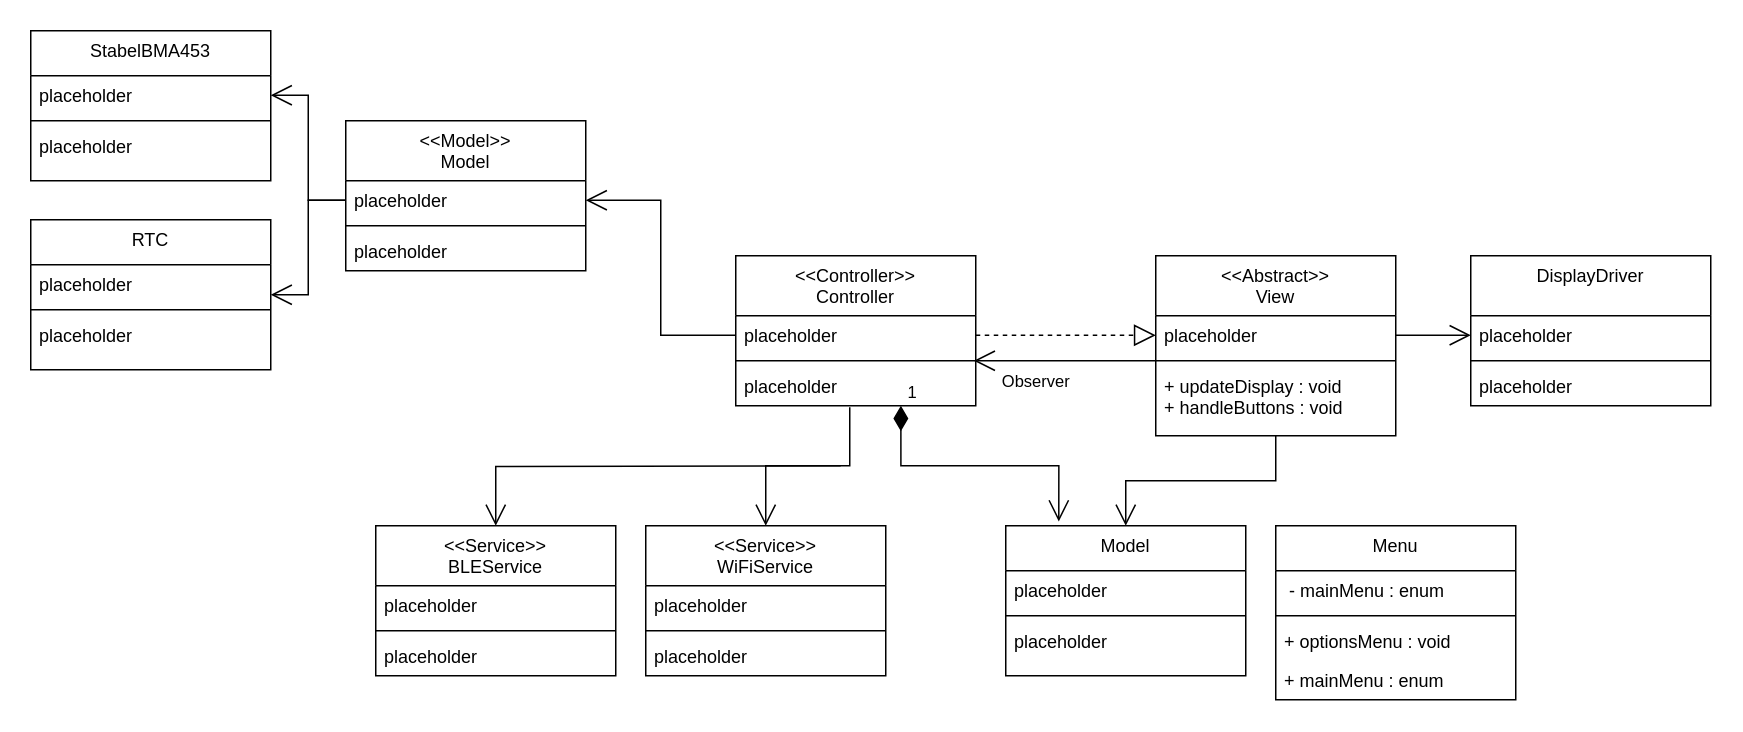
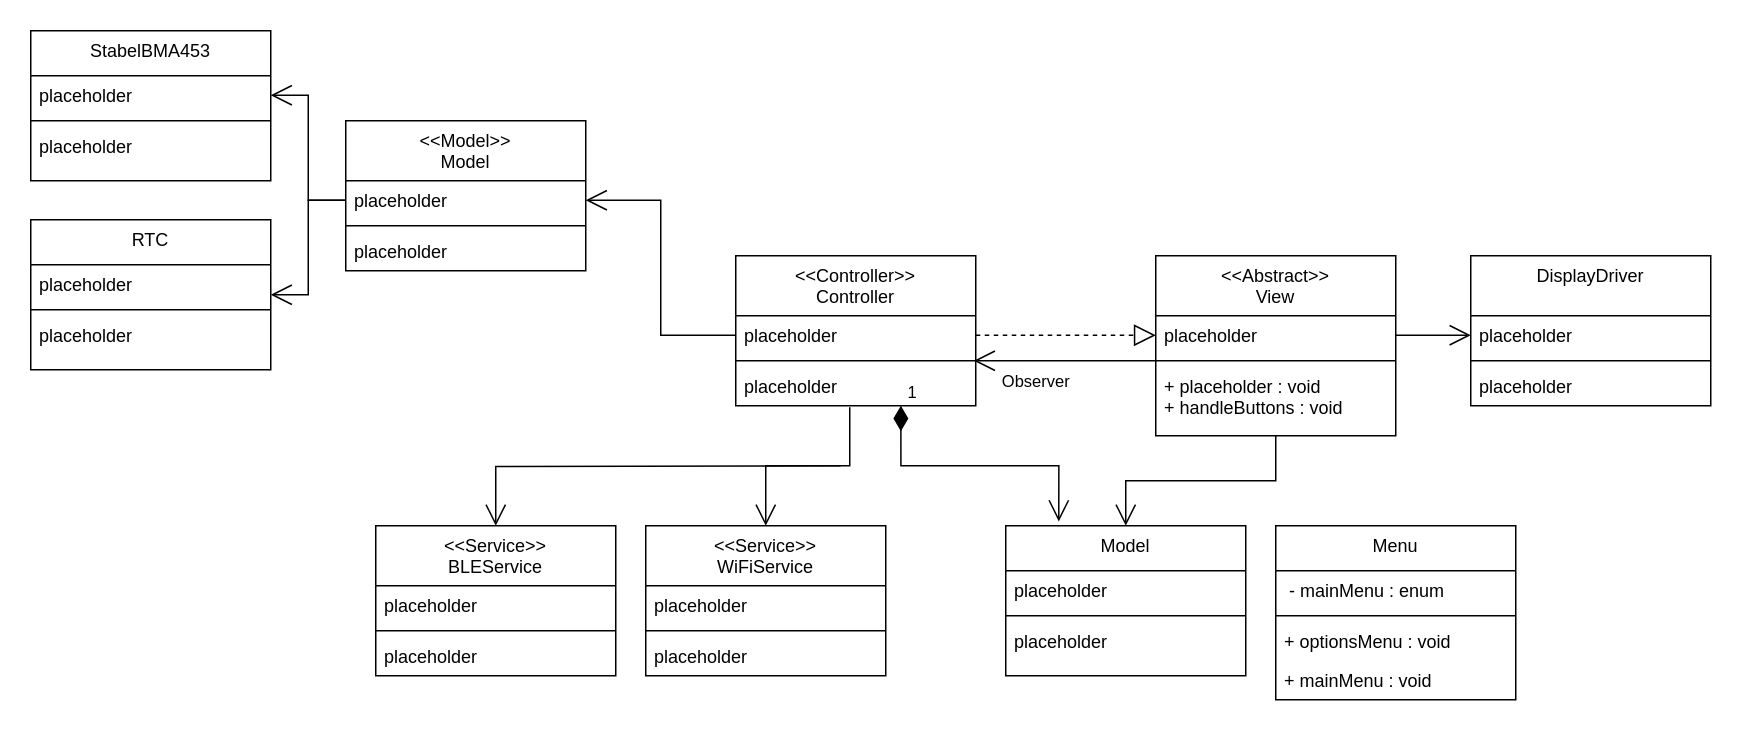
  <mxCell id="0" />
  <mxCell id="1" parent="0" />
  <mxCell id="2" value="&lt;&lt;Controller&gt;&gt;&#10;Controller" style="swimlane;fontStyle=0;align=center;verticalAlign=top;childLayout=stackLayout;horizontal=1;startSize=40;horizontalStack=0;resizeParent=1;resizeLast=0;collapsible=1;marginBottom=0;rounded=0;shadow=0;strokeWidth=1;" parent="1" vertex="1"><mxGeometry x="490" y="170" width="160" height="100" as="geometry"><mxRectangle x="470" y="230" width="160" height="26" as="alternateBounds" /></mxGeometry></mxCell>
  <mxCell id="3" value="placeholder" style="text;align=left;verticalAlign=top;spacingLeft=4;spacingRight=4;overflow=hidden;rotatable=0;points=[[0,0.5],[1,0.5]];portConstraint=eastwest;rounded=0;shadow=0;html=0;" parent="2" vertex="1"><mxGeometry y="40" width="160" height="26" as="geometry" /></mxCell>
  <mxCell id="4" value="" style="line;html=1;strokeWidth=1;align=left;verticalAlign=middle;spacingTop=-1;spacingLeft=3;spacingRight=3;rotatable=0;labelPosition=right;points=[];portConstraint=eastwest;" parent="2" vertex="1"><mxGeometry y="66" width="160" height="8" as="geometry" /></mxCell>
  <mxCell id="5" value="placeholder" style="text;align=left;verticalAlign=top;spacingLeft=4;spacingRight=4;overflow=hidden;rotatable=0;points=[[0,0.5],[1,0.5]];portConstraint=eastwest;" parent="2" vertex="1"><mxGeometry y="74" width="160" height="26" as="geometry" /></mxCell>
  <mxCell id="6" value="&lt;&lt;Abstract&gt;&gt;&#10;View" style="swimlane;fontStyle=0;align=center;verticalAlign=top;childLayout=stackLayout;horizontal=1;startSize=40;horizontalStack=0;resizeParent=1;resizeLast=0;collapsible=1;marginBottom=0;rounded=0;shadow=0;strokeWidth=1;" parent="1" vertex="1"><mxGeometry x="770" y="170" width="160" height="120" as="geometry"><mxRectangle x="750" y="230" width="160" height="26" as="alternateBounds" /></mxGeometry></mxCell>
  <mxCell id="7" value="placeholder" style="text;align=left;verticalAlign=top;spacingLeft=4;spacingRight=4;overflow=hidden;rotatable=0;points=[[0,0.5],[1,0.5]];portConstraint=eastwest;rounded=0;shadow=0;html=0;" parent="6" vertex="1"><mxGeometry y="40" width="160" height="26" as="geometry" /></mxCell>
  <mxCell id="8" value="" style="line;html=1;strokeWidth=1;align=left;verticalAlign=middle;spacingTop=-1;spacingLeft=3;spacingRight=3;rotatable=0;labelPosition=right;points=[];portConstraint=eastwest;" parent="6" vertex="1"><mxGeometry y="66" width="160" height="8" as="geometry" /></mxCell>
- <mxCell id="9" value="+ updateDisplay : void&#10;+ handleButtons : void" style="text;align=left;verticalAlign=top;spacingLeft=4;spacingRight=4;overflow=hidden;rotatable=0;points=[[0,0.5],[1,0.5]];portConstraint=eastwest;" parent="6" vertex="1"><mxGeometry y="74" width="160" height="46" as="geometry" /></mxCell>
+ <mxCell id="9" value="+ placeholder : void&#10;+ handleButtons : void" style="text;align=left;verticalAlign=top;spacingLeft=4;spacingRight=4;overflow=hidden;rotatable=0;points=[[0,0.5],[1,0.5]];portConstraint=eastwest;" parent="6" vertex="1"><mxGeometry y="74" width="160" height="46" as="geometry" /></mxCell>
  <mxCell id="10" value="Menu" style="swimlane;fontStyle=0;align=center;verticalAlign=top;childLayout=stackLayout;horizontal=1;startSize=30;horizontalStack=0;resizeParent=1;resizeLast=0;collapsible=1;marginBottom=0;rounded=0;shadow=0;strokeWidth=1;" parent="1" vertex="1"><mxGeometry x="850" y="350" width="160" height="116" as="geometry"><mxRectangle x="230" y="140" width="160" height="26" as="alternateBounds" /></mxGeometry></mxCell>
  <mxCell id="11" value=" - mainMenu : enum" style="text;align=left;verticalAlign=top;spacingLeft=4;spacingRight=4;overflow=hidden;rotatable=0;points=[[0,0.5],[1,0.5]];portConstraint=eastwest;rounded=0;shadow=0;html=0;" parent="10" vertex="1"><mxGeometry y="30" width="160" height="26" as="geometry" /></mxCell>
  <mxCell id="12" value="" style="line;html=1;strokeWidth=1;align=left;verticalAlign=middle;spacingTop=-1;spacingLeft=3;spacingRight=3;rotatable=0;labelPosition=right;points=[];portConstraint=eastwest;" parent="10" vertex="1"><mxGeometry y="56" width="160" height="8" as="geometry" /></mxCell>
  <mxCell id="13" value="+ optionsMenu : void&#10;" style="text;align=left;verticalAlign=top;spacingLeft=4;spacingRight=4;overflow=hidden;rotatable=0;points=[[0,0.5],[1,0.5]];portConstraint=eastwest;" parent="10" vertex="1"><mxGeometry y="64" width="160" height="26" as="geometry" /></mxCell>
- <mxCell id="14" value="+ mainMenu : enum&#10;" style="text;align=left;verticalAlign=top;spacingLeft=4;spacingRight=4;overflow=hidden;rotatable=0;points=[[0,0.5],[1,0.5]];portConstraint=eastwest;" vertex="1" parent="10"><mxGeometry y="90" width="160" height="26" as="geometry" /></mxCell>
+ <mxCell id="14" value="+ mainMenu : void&#10;" style="text;align=left;verticalAlign=top;spacingLeft=4;spacingRight=4;overflow=hidden;rotatable=0;points=[[0,0.5],[1,0.5]];portConstraint=eastwest;" vertex="1" parent="10"><mxGeometry y="90" width="160" height="26" as="geometry" /></mxCell>
  <mxCell id="15" value="DisplayDriver" style="swimlane;fontStyle=0;align=center;verticalAlign=top;childLayout=stackLayout;horizontal=1;startSize=40;horizontalStack=0;resizeParent=1;resizeLast=0;collapsible=1;marginBottom=0;rounded=0;shadow=0;strokeWidth=1;" parent="1" vertex="1"><mxGeometry x="980" y="170" width="160" height="100" as="geometry"><mxRectangle x="230" y="140" width="160" height="26" as="alternateBounds" /></mxGeometry></mxCell>
  <mxCell id="16" value="placeholder" style="text;align=left;verticalAlign=top;spacingLeft=4;spacingRight=4;overflow=hidden;rotatable=0;points=[[0,0.5],[1,0.5]];portConstraint=eastwest;rounded=0;shadow=0;html=0;" parent="15" vertex="1"><mxGeometry y="40" width="160" height="26" as="geometry" /></mxCell>
  <mxCell id="17" value="" style="line;html=1;strokeWidth=1;align=left;verticalAlign=middle;spacingTop=-1;spacingLeft=3;spacingRight=3;rotatable=0;labelPosition=right;points=[];portConstraint=eastwest;" parent="15" vertex="1"><mxGeometry y="66" width="160" height="8" as="geometry" /></mxCell>
  <mxCell id="18" value="placeholder" style="text;align=left;verticalAlign=top;spacingLeft=4;spacingRight=4;overflow=hidden;rotatable=0;points=[[0,0.5],[1,0.5]];portConstraint=eastwest;" parent="15" vertex="1"><mxGeometry y="74" width="160" height="26" as="geometry" /></mxCell>
  <mxCell id="19" value="Model" style="swimlane;fontStyle=0;align=center;verticalAlign=top;childLayout=stackLayout;horizontal=1;startSize=30;horizontalStack=0;resizeParent=1;resizeLast=0;collapsible=1;marginBottom=0;rounded=0;shadow=0;strokeWidth=1;" parent="1" vertex="1"><mxGeometry x="670" y="350" width="160" height="100" as="geometry"><mxRectangle x="230" y="140" width="160" height="26" as="alternateBounds" /></mxGeometry></mxCell>
  <mxCell id="20" value="placeholder" style="text;align=left;verticalAlign=top;spacingLeft=4;spacingRight=4;overflow=hidden;rotatable=0;points=[[0,0.5],[1,0.5]];portConstraint=eastwest;rounded=0;shadow=0;html=0;" parent="19" vertex="1"><mxGeometry y="30" width="160" height="26" as="geometry" /></mxCell>
  <mxCell id="21" value="" style="line;html=1;strokeWidth=1;align=left;verticalAlign=middle;spacingTop=-1;spacingLeft=3;spacingRight=3;rotatable=0;labelPosition=right;points=[];portConstraint=eastwest;" parent="19" vertex="1"><mxGeometry y="56" width="160" height="8" as="geometry" /></mxCell>
  <mxCell id="22" value="placeholder" style="text;align=left;verticalAlign=top;spacingLeft=4;spacingRight=4;overflow=hidden;rotatable=0;points=[[0,0.5],[1,0.5]];portConstraint=eastwest;" parent="19" vertex="1"><mxGeometry y="64" width="160" height="26" as="geometry" /></mxCell>
  <mxCell id="23" value="" style="endArrow=block;dashed=1;endFill=0;endSize=12;html=1;rounded=0;exitX=1;exitY=0.5;exitDx=0;exitDy=0;entryX=0;entryY=0.5;entryDx=0;entryDy=0;" parent="1" source="3" target="7" edge="1"><mxGeometry width="160" relative="1" as="geometry"><mxPoint x="640" y="360" as="sourcePoint" /><mxPoint x="800" y="360" as="targetPoint" /></mxGeometry></mxCell>
  <mxCell id="24" value="&lt;&lt;Service&gt;&gt;&#10;BLEService" style="swimlane;fontStyle=0;align=center;verticalAlign=top;childLayout=stackLayout;horizontal=1;startSize=40;horizontalStack=0;resizeParent=1;resizeLast=0;collapsible=1;marginBottom=0;rounded=0;shadow=0;strokeWidth=1;" parent="1" vertex="1"><mxGeometry x="250" y="350" width="160" height="100" as="geometry"><mxRectangle x="230" y="140" width="160" height="26" as="alternateBounds" /></mxGeometry></mxCell>
  <mxCell id="25" value="placeholder" style="text;align=left;verticalAlign=top;spacingLeft=4;spacingRight=4;overflow=hidden;rotatable=0;points=[[0,0.5],[1,0.5]];portConstraint=eastwest;rounded=0;shadow=0;html=0;" parent="24" vertex="1"><mxGeometry y="40" width="160" height="26" as="geometry" /></mxCell>
  <mxCell id="26" value="" style="line;html=1;strokeWidth=1;align=left;verticalAlign=middle;spacingTop=-1;spacingLeft=3;spacingRight=3;rotatable=0;labelPosition=right;points=[];portConstraint=eastwest;" parent="24" vertex="1"><mxGeometry y="66" width="160" height="8" as="geometry" /></mxCell>
  <mxCell id="27" value="placeholder" style="text;align=left;verticalAlign=top;spacingLeft=4;spacingRight=4;overflow=hidden;rotatable=0;points=[[0,0.5],[1,0.5]];portConstraint=eastwest;" parent="24" vertex="1"><mxGeometry y="74" width="160" height="26" as="geometry" /></mxCell>
  <mxCell id="28" value="&lt;&lt;Service&gt;&gt;&#10;WiFiService" style="swimlane;fontStyle=0;align=center;verticalAlign=top;childLayout=stackLayout;horizontal=1;startSize=40;horizontalStack=0;resizeParent=1;resizeLast=0;collapsible=1;marginBottom=0;rounded=0;shadow=0;strokeWidth=1;" parent="1" vertex="1"><mxGeometry x="430" y="350" width="160" height="100" as="geometry"><mxRectangle x="230" y="140" width="160" height="26" as="alternateBounds" /></mxGeometry></mxCell>
  <mxCell id="29" value="placeholder" style="text;align=left;verticalAlign=top;spacingLeft=4;spacingRight=4;overflow=hidden;rotatable=0;points=[[0,0.5],[1,0.5]];portConstraint=eastwest;rounded=0;shadow=0;html=0;" parent="28" vertex="1"><mxGeometry y="40" width="160" height="26" as="geometry" /></mxCell>
  <mxCell id="30" value="" style="line;html=1;strokeWidth=1;align=left;verticalAlign=middle;spacingTop=-1;spacingLeft=3;spacingRight=3;rotatable=0;labelPosition=right;points=[];portConstraint=eastwest;" parent="28" vertex="1"><mxGeometry y="66" width="160" height="8" as="geometry" /></mxCell>
  <mxCell id="31" value="placeholder" style="text;align=left;verticalAlign=top;spacingLeft=4;spacingRight=4;overflow=hidden;rotatable=0;points=[[0,0.5],[1,0.5]];portConstraint=eastwest;" parent="28" vertex="1"><mxGeometry y="74" width="160" height="26" as="geometry" /></mxCell>
  <mxCell id="32" value="" style="endArrow=open;endFill=1;endSize=12;html=1;rounded=0;strokeColor=default;edgeStyle=orthogonalEdgeStyle;exitX=0.475;exitY=1.038;exitDx=0;exitDy=0;exitPerimeter=0;entryX=0.5;entryY=0;entryDx=0;entryDy=0;" parent="1" source="5" target="28" edge="1"><mxGeometry width="160" relative="1" as="geometry"><mxPoint x="610" y="380" as="sourcePoint" /><mxPoint x="770" y="380" as="targetPoint" /></mxGeometry></mxCell>
  <mxCell id="33" value="" style="endArrow=open;endFill=1;endSize=12;html=1;rounded=0;strokeColor=default;edgeStyle=orthogonalEdgeStyle;entryX=0.5;entryY=0;entryDx=0;entryDy=0;" parent="1" target="24" edge="1"><mxGeometry width="160" relative="1" as="geometry"><mxPoint x="560" y="310" as="sourcePoint" /><mxPoint x="520" y="360" as="targetPoint" /></mxGeometry></mxCell>
  <mxCell id="34" value="" style="endArrow=open;endFill=1;endSize=12;html=1;rounded=0;strokeColor=default;edgeStyle=orthogonalEdgeStyle;entryX=0;entryY=0.5;entryDx=0;entryDy=0;exitX=1;exitY=0.5;exitDx=0;exitDy=0;" parent="1" source="7" target="16" edge="1"><mxGeometry width="160" relative="1" as="geometry"><mxPoint x="1090" y="300" as="sourcePoint" /><mxPoint x="670" y="410" as="targetPoint" /></mxGeometry></mxCell>
  <mxCell id="35" value="&lt;&lt;Model&gt;&gt;&#10;Model&#10;" style="swimlane;fontStyle=0;align=center;verticalAlign=top;childLayout=stackLayout;horizontal=1;startSize=40;horizontalStack=0;resizeParent=1;resizeLast=0;collapsible=1;marginBottom=0;rounded=0;shadow=0;strokeWidth=1;" parent="1" vertex="1"><mxGeometry x="230" y="80" width="160" height="100" as="geometry"><mxRectangle x="230" y="140" width="160" height="26" as="alternateBounds" /></mxGeometry></mxCell>
  <mxCell id="36" value="placeholder" style="text;align=left;verticalAlign=top;spacingLeft=4;spacingRight=4;overflow=hidden;rotatable=0;points=[[0,0.5],[1,0.5]];portConstraint=eastwest;rounded=0;shadow=0;html=0;" parent="35" vertex="1"><mxGeometry y="40" width="160" height="26" as="geometry" /></mxCell>
  <mxCell id="37" value="" style="line;html=1;strokeWidth=1;align=left;verticalAlign=middle;spacingTop=-1;spacingLeft=3;spacingRight=3;rotatable=0;labelPosition=right;points=[];portConstraint=eastwest;" parent="35" vertex="1"><mxGeometry y="66" width="160" height="8" as="geometry" /></mxCell>
  <mxCell id="38" value="placeholder" style="text;align=left;verticalAlign=top;spacingLeft=4;spacingRight=4;overflow=hidden;rotatable=0;points=[[0,0.5],[1,0.5]];portConstraint=eastwest;" parent="35" vertex="1"><mxGeometry y="74" width="160" height="26" as="geometry" /></mxCell>
  <mxCell id="39" value="" style="endArrow=open;endFill=1;endSize=12;html=1;rounded=0;edgeStyle=orthogonalEdgeStyle;exitX=0;exitY=0.5;exitDx=0;exitDy=0;entryX=1;entryY=0.5;entryDx=0;entryDy=0;" parent="1" source="3" target="36" edge="1"><mxGeometry width="160" relative="1" as="geometry"><mxPoint x="460" y="30" as="sourcePoint" /><mxPoint x="560" y="123" as="targetPoint" /></mxGeometry></mxCell>
  <mxCell id="40" value="StabelBMA453&#10;" style="swimlane;fontStyle=0;align=center;verticalAlign=top;childLayout=stackLayout;horizontal=1;startSize=30;horizontalStack=0;resizeParent=1;resizeLast=0;collapsible=1;marginBottom=0;rounded=0;shadow=0;strokeWidth=1;" parent="1" vertex="1"><mxGeometry y="20" width="160" height="100" as="geometry" x="20"><mxRectangle x="230" y="140" width="160" height="26" as="alternateBounds" /></mxGeometry></mxCell>
  <mxCell id="41" value="placeholder" style="text;align=left;verticalAlign=top;spacingLeft=4;spacingRight=4;overflow=hidden;rotatable=0;points=[[0,0.5],[1,0.5]];portConstraint=eastwest;rounded=0;shadow=0;html=0;" parent="40" vertex="1"><mxGeometry y="30" width="160" height="26" as="geometry" /></mxCell>
  <mxCell id="42" value="" style="line;html=1;strokeWidth=1;align=left;verticalAlign=middle;spacingTop=-1;spacingLeft=3;spacingRight=3;rotatable=0;labelPosition=right;points=[];portConstraint=eastwest;" parent="40" vertex="1"><mxGeometry y="56" width="160" height="8" as="geometry" /></mxCell>
  <mxCell id="43" value="placeholder" style="text;align=left;verticalAlign=top;spacingLeft=4;spacingRight=4;overflow=hidden;rotatable=0;points=[[0,0.5],[1,0.5]];portConstraint=eastwest;" parent="40" vertex="1"><mxGeometry y="64" width="160" height="26" as="geometry" /></mxCell>
  <mxCell id="44" value="RTC&#10;" style="swimlane;fontStyle=0;align=center;verticalAlign=top;childLayout=stackLayout;horizontal=1;startSize=30;horizontalStack=0;resizeParent=1;resizeLast=0;collapsible=1;marginBottom=0;rounded=0;shadow=0;strokeWidth=1;" parent="1" vertex="1"><mxGeometry y="146" width="160" height="100" as="geometry" x="20"><mxRectangle x="230" y="140" width="160" height="26" as="alternateBounds" /></mxGeometry></mxCell>
  <mxCell id="45" value="placeholder" style="text;align=left;verticalAlign=top;spacingLeft=4;spacingRight=4;overflow=hidden;rotatable=0;points=[[0,0.5],[1,0.5]];portConstraint=eastwest;rounded=0;shadow=0;html=0;" parent="44" vertex="1"><mxGeometry y="30" width="160" height="26" as="geometry" /></mxCell>
  <mxCell id="46" value="" style="line;html=1;strokeWidth=1;align=left;verticalAlign=middle;spacingTop=-1;spacingLeft=3;spacingRight=3;rotatable=0;labelPosition=right;points=[];portConstraint=eastwest;" parent="44" vertex="1"><mxGeometry y="56" width="160" height="8" as="geometry" /></mxCell>
  <mxCell id="47" value="placeholder" style="text;align=left;verticalAlign=top;spacingLeft=4;spacingRight=4;overflow=hidden;rotatable=0;points=[[0,0.5],[1,0.5]];portConstraint=eastwest;" parent="44" vertex="1"><mxGeometry y="64" width="160" height="26" as="geometry" /></mxCell>
  <mxCell id="48" value="" style="endArrow=open;endFill=1;endSize=12;html=1;rounded=0;strokeColor=default;edgeStyle=orthogonalEdgeStyle;exitX=0;exitY=0.5;exitDx=0;exitDy=0;entryX=1;entryY=0.5;entryDx=0;entryDy=0;" parent="1" source="36" target="41" edge="1"><mxGeometry width="160" relative="1" as="geometry"><mxPoint x="226" y="220" as="sourcePoint" /><mxPoint x="210" y="30" as="targetPoint" /></mxGeometry></mxCell>
  <mxCell id="49" value="" style="endArrow=open;endFill=1;endSize=12;html=1;rounded=0;strokeColor=default;edgeStyle=orthogonalEdgeStyle;exitX=0;exitY=0.5;exitDx=0;exitDy=0;entryX=1;entryY=0.5;entryDx=0;entryDy=0;" parent="1" source="36" target="44" edge="1"><mxGeometry width="160" relative="1" as="geometry"><mxPoint x="240" y="143" as="sourcePoint" /><mxPoint x="190" y="33" as="targetPoint" /></mxGeometry></mxCell>
  <mxCell id="50" value="" style="endArrow=open;endFill=1;endSize=12;html=1;entryX=0.992;entryY=0.501;entryDx=0;entryDy=0;entryPerimeter=0;exitX=0;exitY=0.5;exitDx=0;exitDy=0;exitPerimeter=0;" edge="1" parent="1" source="8" target="4"><mxGeometry width="160" relative="1" as="geometry"><mxPoint x="690" y="240" as="sourcePoint" /><mxPoint x="770" y="246" as="targetPoint" /></mxGeometry></mxCell>
  <mxCell id="51" value="Observer" style="edgeLabel;html=1;align=center;verticalAlign=middle;resizable=0;points=[];" vertex="1" connectable="0" parent="50"><mxGeometry x="0.331" y="1" relative="1" as="geometry"><mxPoint y="12" as="offset" /></mxGeometry></mxCell>
  <mxCell id="52" value="1" style="endArrow=open;html=1;endSize=12;startArrow=diamondThin;startSize=14;startFill=1;edgeStyle=orthogonalEdgeStyle;align=left;verticalAlign=bottom;rounded=0;exitX=0.688;exitY=1;exitDx=0;exitDy=0;exitPerimeter=0;entryX=0.221;entryY=-0.029;entryDx=0;entryDy=0;entryPerimeter=0;" edge="1" parent="1" source="5" target="19"><mxGeometry x="-1" y="3" relative="1" as="geometry"><mxPoint x="620" y="300" as="sourcePoint" /><mxPoint x="930" y="340" as="targetPoint" /></mxGeometry></mxCell>
  <mxCell id="53" value="" style="endArrow=open;endFill=1;endSize=12;html=1;rounded=0;edgeStyle=orthogonalEdgeStyle;" edge="1" parent="1" target="19"><mxGeometry width="160" relative="1" as="geometry"><mxPoint x="850" y="290" as="sourcePoint" /><mxPoint x="930" y="290" as="targetPoint" /><Array as="points"><mxPoint x="850" y="290" /><mxPoint x="850" y="320" /><mxPoint x="750" y="320" /></Array></mxGeometry></mxCell>
